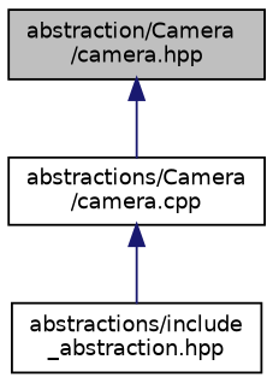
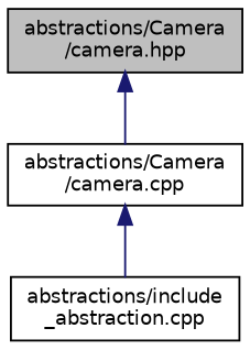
  digraph {
    node [color=black fillcolor=white fontname=Helvetica fontsize=10 shape=record style=filled]
    edge [color=midnightblue dir=back fontname=Helvetica fontsize=10 labelfontname=Helvetica labelfontsize=10 style=solid]
-   n1 [fillcolor=grey75 fontcolor=black height=0.2 label="abstraction/Camera\l/camera.hpp" width=0.4]
+   n1 [fillcolor=grey75 fontcolor=black height=0.2 label="abstractions/Camera\l/camera.hpp" width=0.4]
    n2 [height=0.2 label="abstractions/Camera\l/camera.cpp" width=0.4]
-   n3 [height=0.2 label="abstractions/include\l_abstraction.hpp" width=0.4]
+   n3 [height=0.2 label="abstractions/include\l_abstraction.cpp" width=0.4]
    n1 -> n2
    n2 -> n3
  }
